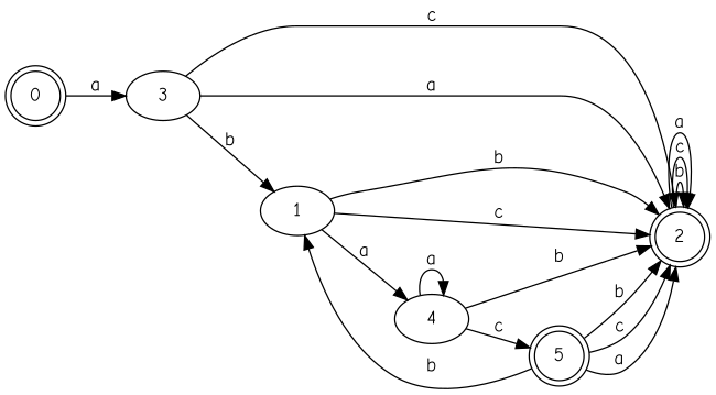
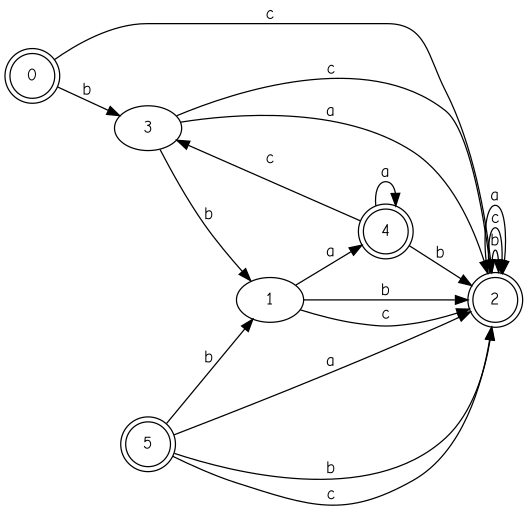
  digraph {
    fontname="Comic Neue"
    rankdir=LR
    node [fontname="Comic Neue" shape=doublecircle]
    edge [fontname="Comic Neue"]
    n1 [label=0]
    n2 [label=2]
    n3 [label=3 shape=""]
    n4 [label=1 shape=""]
-   n5 [label=4 shape=ellipse]
+   n5 [label=4]
    n6 [label=5]
-   n1 -> n3 [label=a]
+   n1 -> n2 [label=c]
+   n1 -> n3 [label=b]
    n2 -> n2 [label=b]
    n2 -> n2 [label=c]
    n2 -> n2 [label=a]
    n3 -> n2 [label=c]
    n3 -> n2 [label=a]
    n3 -> n4 [label=b]
    n4 -> n2 [label=b]
    n4 -> n2 [label=c]
    n4 -> n5 [label=a]
    n5 -> n2 [label=b]
    n5 -> n5 [label=a]
-   n5 -> n6 [label=c]
+   n5 -> n3 [label=c]
    n6 -> n2 [label=b]
    n6 -> n2 [label=c]
    n6 -> n2 [label=a]
    n6 -> n4 [label=b]
  }
